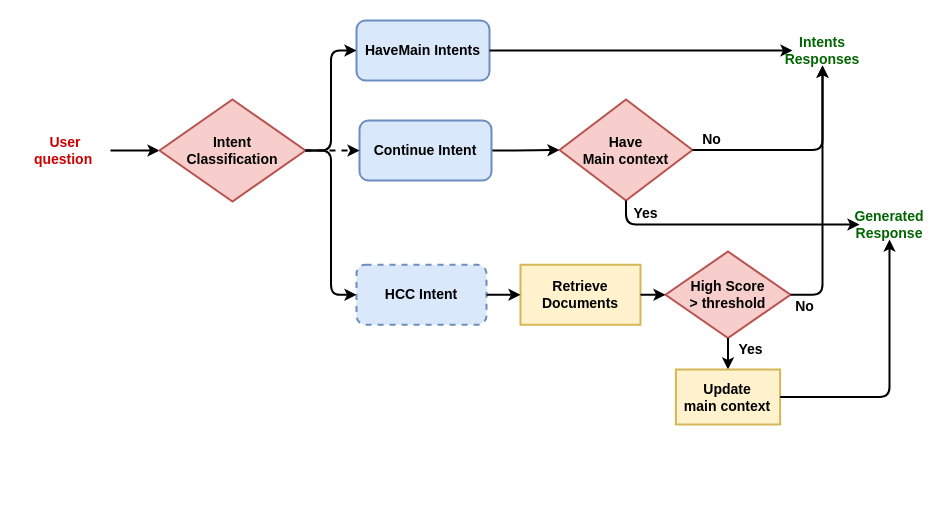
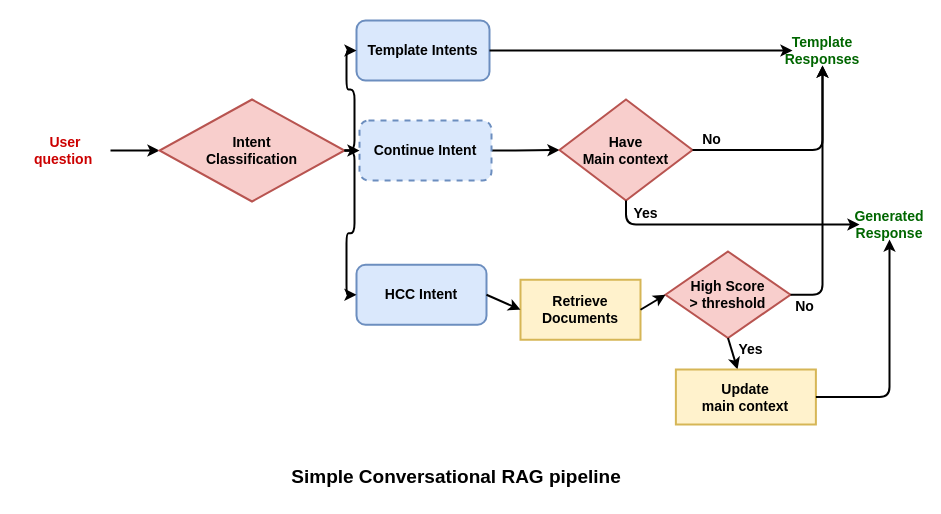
  <mxCell id="0" />
  <mxCell id="1" parent="0" />
  <mxCell id="2" value="User question&amp;nbsp;" style="text;html=1;strokeColor=none;fillColor=none;align=center;verticalAlign=middle;whiteSpace=wrap;rounded=0;fontStyle=1;fontSize=14;fontColor=#CC0000;strokeWidth=2;" parent="1" vertex="1"><mxGeometry x="20" y="135" width="90" height="30" as="geometry" /></mxCell>
  <mxCell id="3" value="" style="endArrow=classic;html=1;entryX=0;entryY=0.5;entryDx=0;entryDy=0;exitX=1;exitY=0.5;exitDx=0;exitDy=0;fontSize=14;fontStyle=1;strokeWidth=2;" parent="1" source="2" target="4" edge="1"><mxGeometry width="50" height="50" relative="1" as="geometry"><mxPoint x="535" y="285" as="sourcePoint" /><mxPoint x="195" y="150" as="targetPoint" /></mxGeometry></mxCell>
- <mxCell id="4" value="&lt;span style=&quot;border-color: var(--border-color); font-size: 14px;&quot;&gt;Intent&lt;br style=&quot;border-color: var(--border-color); font-size: 14px;&quot;&gt;Classification&lt;/span&gt;" style="rhombus;whiteSpace=wrap;html=1;fontSize=14;fontStyle=1;strokeWidth=2;fillColor=#f8cecc;strokeColor=#b85450;" parent="1" vertex="1"><mxGeometry x="159" y="99" width="146" height="102" as="geometry" /></mxCell>
- <mxCell id="5" value="HaveMain Intents" style="rounded=1;whiteSpace=wrap;html=1;fontSize=14;fontStyle=1;fillColor=#dae8fc;strokeColor=#6c8ebf;strokeWidth=2;" parent="1" vertex="1"><mxGeometry x="356" y="20" width="133" height="60" as="geometry" /></mxCell>
- <mxCell id="6" value="Intents&lt;br style=&quot;font-size: 14px;&quot;&gt;Responses" style="text;html=1;strokeColor=none;fillColor=none;align=center;verticalAlign=middle;whiteSpace=wrap;rounded=0;fontStyle=1;fontColor=#006600;fontSize=14;strokeWidth=2;" parent="1" vertex="1"><mxGeometry x="792" y="35" width="60" height="30" as="geometry" /></mxCell>
- <mxCell id="7" value="HCC Intent" style="rounded=1;whiteSpace=wrap;html=1;fontSize=14;fontStyle=1;fillColor=#dae8fc;strokeColor=#6c8ebf;strokeWidth=2;dashed=1;" parent="1" vertex="1"><mxGeometry x="356" y="264.25" width="130" height="60" as="geometry" /></mxCell>
+ <mxCell id="4" value="&lt;span style=&quot;border-color: var(--border-color); font-size: 14px;&quot;&gt;Intent&lt;br style=&quot;border-color: var(--border-color); font-size: 14px;&quot;&gt;Classification&lt;/span&gt;" style="rhombus;whiteSpace=wrap;html=1;fontSize=14;fontStyle=1;strokeWidth=2;fillColor=#f8cecc;strokeColor=#b85450;" parent="1" vertex="1"><mxGeometry x="159" y="99" width="185" height="102" as="geometry" /></mxCell>
+ <mxCell id="5" value="Template Intents" style="rounded=1;whiteSpace=wrap;html=1;fontSize=14;fontStyle=1;fillColor=#dae8fc;strokeColor=#6c8ebf;strokeWidth=2;" parent="1" vertex="1"><mxGeometry x="356" y="20" width="133" height="60" as="geometry" /></mxCell>
+ <mxCell id="6" value="Template&lt;br style=&quot;font-size: 14px;&quot;&gt;Responses" style="text;html=1;strokeColor=none;fillColor=none;align=center;verticalAlign=middle;whiteSpace=wrap;rounded=0;fontStyle=1;fontColor=#006600;fontSize=14;strokeWidth=2;" parent="1" vertex="1"><mxGeometry x="792" y="35" width="60" height="30" as="geometry" /></mxCell>
+ <mxCell id="7" value="HCC Intent" style="rounded=1;whiteSpace=wrap;html=1;fontSize=14;fontStyle=1;fillColor=#dae8fc;strokeColor=#6c8ebf;strokeWidth=2;" parent="1" vertex="1"><mxGeometry x="356" y="264.25" width="130" height="60" as="geometry" /></mxCell>
  <mxCell id="8" value="" style="edgeStyle=orthogonalEdgeStyle;html=1;fontSize=14;fontStyle=1;strokeWidth=2;" parent="1" source="9" target="24" edge="1"><mxGeometry relative="1" as="geometry" /></mxCell>
- <mxCell id="9" value="Continue Intent" style="rounded=1;whiteSpace=wrap;html=1;fontSize=14;fontStyle=1;fillColor=#dae8fc;strokeColor=#6c8ebf;strokeWidth=2;" parent="1" vertex="1"><mxGeometry x="359" y="120" width="132" height="60" as="geometry" /></mxCell>
+ <mxCell id="9" value="Continue Intent" style="rounded=1;whiteSpace=wrap;html=1;fontSize=14;fontStyle=1;fillColor=#dae8fc;strokeColor=#6c8ebf;strokeWidth=2;dashed=1;" parent="1" vertex="1"><mxGeometry x="359" y="120" width="132" height="60" as="geometry" /></mxCell>
  <mxCell id="10" value="" style="endArrow=classic;html=1;entryX=0;entryY=0.5;entryDx=0;entryDy=0;exitX=1;exitY=0.5;exitDx=0;exitDy=0;edgeStyle=orthogonalEdgeStyle;fontSize=14;fontStyle=1;strokeWidth=2;" parent="1" source="4" target="5" edge="1"><mxGeometry width="50" height="50" relative="1" as="geometry"><mxPoint x="382" y="347" as="sourcePoint" /><mxPoint x="432" y="297" as="targetPoint" /></mxGeometry></mxCell>
  <mxCell id="11" value="" style="endArrow=classic;html=1;entryX=0;entryY=0.5;entryDx=0;entryDy=0;exitX=1;exitY=0.5;exitDx=0;exitDy=0;edgeStyle=orthogonalEdgeStyle;fontSize=14;fontStyle=1;strokeWidth=2;" parent="1" source="4" target="7" edge="1"><mxGeometry width="50" height="50" relative="1" as="geometry"><mxPoint x="313" y="160" as="sourcePoint" /><mxPoint x="404" y="160" as="targetPoint" /></mxGeometry></mxCell>
  <mxCell id="12" value="" style="endArrow=classic;html=1;entryX=0;entryY=0.5;entryDx=0;entryDy=0;exitX=1;exitY=0.5;exitDx=0;exitDy=0;edgeStyle=orthogonalEdgeStyle;fontSize=14;fontStyle=1;strokeWidth=2;dashed=1;" parent="1" source="4" target="9" edge="1"><mxGeometry width="50" height="50" relative="1" as="geometry"><mxPoint x="323" y="170" as="sourcePoint" /><mxPoint x="414" y="170" as="targetPoint" /></mxGeometry></mxCell>
- <mxCell id="13" value="Retrieve&lt;br style=&quot;font-size: 14px;&quot;&gt;Documents" style="rounded=0;whiteSpace=wrap;html=1;fontSize=14;fontStyle=1;strokeWidth=2;fillColor=#fff2cc;strokeColor=#d6b656;" parent="1" vertex="1"><mxGeometry x="520" y="264.25" width="120" height="60" as="geometry" /></mxCell>
+ <mxCell id="13" value="Retrieve&lt;br style=&quot;font-size: 14px;&quot;&gt;Documents" style="rounded=0;whiteSpace=wrap;html=1;fontSize=14;fontStyle=1;strokeWidth=2;fillColor=#fff2cc;strokeColor=#d6b656;" parent="1" vertex="1"><mxGeometry x="520" y="279.25" width="120" height="60" as="geometry" /></mxCell>
  <mxCell id="14" value="" style="endArrow=classic;html=1;entryX=0;entryY=0.5;entryDx=0;entryDy=0;exitX=1;exitY=0.5;exitDx=0;exitDy=0;fontSize=14;fontStyle=1;strokeWidth=2;" parent="1" source="7" target="13" edge="1"><mxGeometry width="50" height="50" relative="1" as="geometry"><mxPoint x="338" y="220.25" as="sourcePoint" /><mxPoint x="429" y="220.25" as="targetPoint" /></mxGeometry></mxCell>
  <mxCell id="15" value="High Score&lt;br style=&quot;font-size: 14px;&quot;&gt;&amp;gt; threshold" style="rhombus;whiteSpace=wrap;html=1;fontSize=14;fontStyle=1;strokeWidth=2;fillColor=#f8cecc;strokeColor=#b85450;" parent="1" vertex="1"><mxGeometry x="665" y="251" width="125" height="86.5" as="geometry" /></mxCell>
  <mxCell id="16" value="" style="endArrow=classic;html=1;exitX=1;exitY=0.5;exitDx=0;exitDy=0;entryX=0;entryY=0.5;entryDx=0;entryDy=0;fontSize=14;fontStyle=1;strokeWidth=2;" parent="1" source="13" target="15" edge="1"><mxGeometry width="50" height="50" relative="1" as="geometry"><mxPoint x="780" y="440.25" as="sourcePoint" /><mxPoint x="830" y="390.25" as="targetPoint" /></mxGeometry></mxCell>
  <mxCell id="17" value="Generated&lt;br style=&quot;font-size: 14px;&quot;&gt;Response" style="text;html=1;strokeColor=none;fillColor=none;align=center;verticalAlign=middle;whiteSpace=wrap;rounded=0;fontStyle=1;fontColor=#006600;fontSize=14;strokeWidth=2;" parent="1" vertex="1"><mxGeometry x="859" y="209" width="60" height="30" as="geometry" /></mxCell>
  <mxCell id="18" value="" style="endArrow=classic;html=1;exitX=1;exitY=0.5;exitDx=0;exitDy=0;fontSize=14;fontStyle=1;entryX=0;entryY=0.5;entryDx=0;entryDy=0;strokeWidth=2;" parent="1" source="5" target="6" edge="1"><mxGeometry width="50" height="50" relative="1" as="geometry"><mxPoint x="666" y="301" as="sourcePoint" /><mxPoint x="765" y="39" as="targetPoint" /></mxGeometry></mxCell>
  <mxCell id="19" value="" style="endArrow=classic;html=1;entryX=0.5;entryY=1;entryDx=0;entryDy=0;exitX=1;exitY=0.5;exitDx=0;exitDy=0;edgeStyle=orthogonalEdgeStyle;fontSize=14;fontStyle=1;strokeWidth=2;" parent="1" source="15" target="6" edge="1"><mxGeometry width="50" height="50" relative="1" as="geometry"><mxPoint x="552" y="332" as="sourcePoint" /><mxPoint x="602" y="282" as="targetPoint" /></mxGeometry></mxCell>
  <mxCell id="20" value="No" style="text;html=1;align=center;verticalAlign=middle;resizable=0;points=[];autosize=1;strokeColor=none;fillColor=none;fontStyle=1;fontSize=14;strokeWidth=2;" parent="1" vertex="1"><mxGeometry x="785" y="291" width="37" height="29" as="geometry" /></mxCell>
  <mxCell id="21" value="" style="endArrow=classic;html=1;exitX=0.5;exitY=1;exitDx=0;exitDy=0;fontSize=14;fontStyle=1;strokeWidth=2;" parent="1" source="15" target="23" edge="1"><mxGeometry width="50" height="50" relative="1" as="geometry"><mxPoint x="557" y="372.25" as="sourcePoint" /><mxPoint x="748" y="411.25" as="targetPoint" /></mxGeometry></mxCell>
  <mxCell id="22" value="Yes" style="text;html=1;align=center;verticalAlign=middle;resizable=0;points=[];autosize=1;strokeColor=none;fillColor=none;fontStyle=1;fontSize=14;strokeWidth=2;" parent="1" vertex="1"><mxGeometry x="729" y="334" width="42" height="29" as="geometry" /></mxCell>
- <mxCell id="23" value="Update &lt;br style=&quot;font-size: 14px;&quot;&gt;main context" style="rounded=0;whiteSpace=wrap;html=1;fontStyle=1;fontSize=14;strokeWidth=2;fillColor=#fff2cc;strokeColor=#d6b656;" parent="1" vertex="1"><mxGeometry x="675.38" y="369" width="104.25" height="55" as="geometry" /></mxCell>
+ <mxCell id="23" value="Update &lt;br style=&quot;font-size: 14px;&quot;&gt;main context" style="rounded=0;whiteSpace=wrap;html=1;fontStyle=1;fontSize=14;strokeWidth=2;fillColor=#fff2cc;strokeColor=#d6b656;" parent="1" vertex="1"><mxGeometry x="675.38" y="369" width="140" height="55" as="geometry" /></mxCell>
  <mxCell id="24" value="Have&lt;br style=&quot;font-size: 14px;&quot;&gt;Main context" style="rhombus;whiteSpace=wrap;html=1;fontSize=14;fontStyle=1;strokeWidth=2;fillColor=#f8cecc;strokeColor=#b85450;" parent="1" vertex="1"><mxGeometry x="559" y="99" width="133" height="101" as="geometry" /></mxCell>
  <mxCell id="25" value="" style="endArrow=classic;html=1;exitX=1;exitY=0.5;exitDx=0;exitDy=0;entryX=0.5;entryY=1;entryDx=0;entryDy=0;edgeStyle=orthogonalEdgeStyle;fontSize=14;fontStyle=1;strokeWidth=2;" parent="1" source="24" target="6" edge="1"><mxGeometry width="50" height="50" relative="1" as="geometry"><mxPoint x="640" y="309" as="sourcePoint" /><mxPoint x="690" y="259" as="targetPoint" /></mxGeometry></mxCell>
  <mxCell id="26" value="No" style="text;html=1;align=center;verticalAlign=middle;resizable=0;points=[];autosize=1;strokeColor=none;fillColor=none;fontStyle=1;fontSize=14;strokeWidth=2;" parent="1" vertex="1"><mxGeometry x="692" y="124" width="37" height="29" as="geometry" /></mxCell>
  <mxCell id="27" value="" style="endArrow=classic;html=1;exitX=0.5;exitY=1;exitDx=0;exitDy=0;entryX=0;entryY=0.5;entryDx=0;entryDy=0;edgeStyle=orthogonalEdgeStyle;fontSize=14;fontStyle=1;strokeWidth=2;" parent="1" source="24" target="17" edge="1"><mxGeometry width="50" height="50" relative="1" as="geometry"><mxPoint x="614" y="167" as="sourcePoint" /><mxPoint x="681" y="271" as="targetPoint" /></mxGeometry></mxCell>
  <mxCell id="28" value="" style="endArrow=classic;html=1;exitX=1;exitY=0.5;exitDx=0;exitDy=0;edgeStyle=orthogonalEdgeStyle;entryX=0.5;entryY=1;entryDx=0;entryDy=0;fontSize=14;fontStyle=1;strokeWidth=2;" parent="1" source="23" target="17" edge="1"><mxGeometry width="50" height="50" relative="1" as="geometry"><mxPoint x="640" y="324" as="sourcePoint" /><mxPoint x="1004" y="301" as="targetPoint" /></mxGeometry></mxCell>
  <mxCell id="29" value="Yes" style="text;html=1;align=center;verticalAlign=middle;resizable=0;points=[];autosize=1;strokeColor=none;fillColor=none;fontStyle=1;fontSize=14;strokeWidth=2;" parent="1" vertex="1"><mxGeometry x="624" y="198" width="42" height="29" as="geometry" /></mxCell>
+ <mxCell id="30" value="Simple Conversational RAG pipeline" style="text;html=1;strokeColor=none;fillColor=none;align=center;verticalAlign=middle;whiteSpace=wrap;rounded=0;fontStyle=1;fontSize=19;" vertex="1" parent="1"><mxGeometry x="234" y="462" width="444" height="30" as="geometry" /></mxCell>
